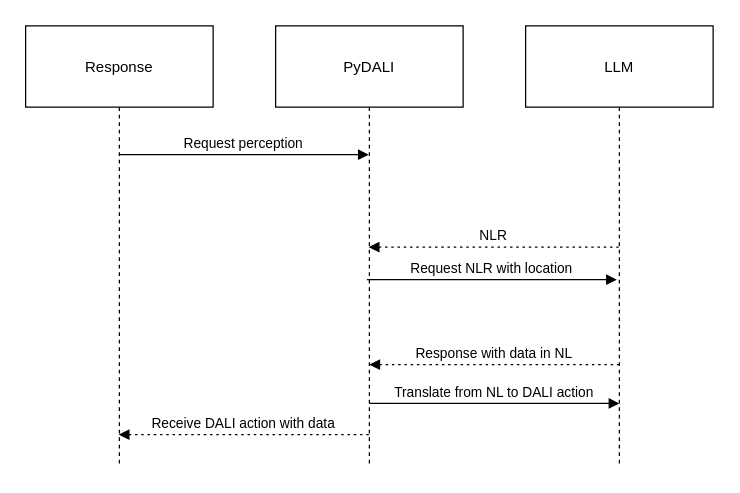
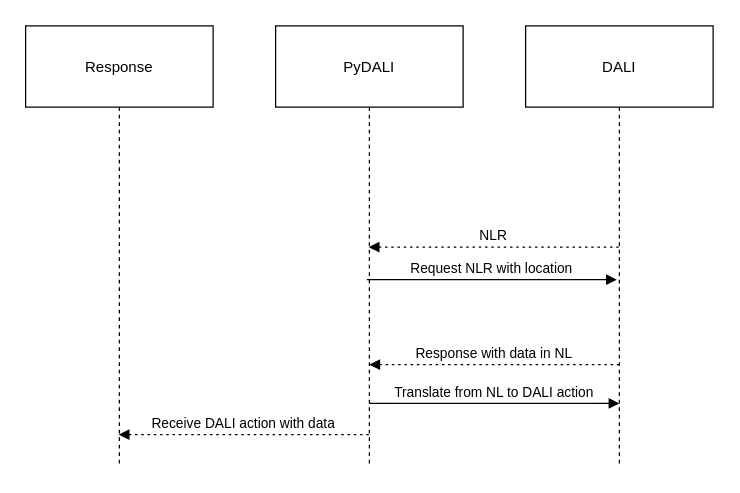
  <mxCell id="0" />
  <mxCell id="1" parent="0" />
  <mxCell id="2" value="Response" style="shape=umlLifeline;perimeter=lifelinePerimeter;whiteSpace=wrap;container=1;dropTarget=0;collapsible=0;recursiveResize=0;outlineConnect=0;portConstraint=eastwest;newEdgeStyle={&quot;edgeStyle&quot;:&quot;elbowEdgeStyle&quot;,&quot;elbow&quot;:&quot;vertical&quot;,&quot;curved&quot;:0,&quot;rounded&quot;:0};size=65;" parent="1" vertex="1"><mxGeometry width="150" height="352" as="geometry" x="20" y="20" /></mxCell>
  <mxCell id="3" value="PyDALI" style="shape=umlLifeline;perimeter=lifelinePerimeter;whiteSpace=wrap;container=1;dropTarget=0;collapsible=0;recursiveResize=0;outlineConnect=0;portConstraint=eastwest;newEdgeStyle={&quot;edgeStyle&quot;:&quot;elbowEdgeStyle&quot;,&quot;elbow&quot;:&quot;vertical&quot;,&quot;curved&quot;:0,&quot;rounded&quot;:0};size=65;" parent="1" vertex="1"><mxGeometry x="220" width="150" height="352" as="geometry" y="20" /></mxCell>
- <mxCell id="4" value="LLM" style="shape=umlLifeline;perimeter=lifelinePerimeter;whiteSpace=wrap;container=1;dropTarget=0;collapsible=0;recursiveResize=0;outlineConnect=0;portConstraint=eastwest;newEdgeStyle={&quot;edgeStyle&quot;:&quot;elbowEdgeStyle&quot;,&quot;elbow&quot;:&quot;vertical&quot;,&quot;curved&quot;:0,&quot;rounded&quot;:0};size=65;" parent="1" vertex="1"><mxGeometry x="420" width="150" height="352" as="geometry" y="20" /></mxCell>
- <mxCell id="5" value="Request perception" style="verticalAlign=bottom;edgeStyle=elbowEdgeStyle;elbow=horizontal;curved=0;rounded=0;endArrow=block;" parent="1" source="2" target="3" edge="1"><mxGeometry relative="1" as="geometry"><Array as="points"><mxPoint x="204" y="123" /></Array></mxGeometry></mxCell>
+ <mxCell id="4" value="DALI" style="shape=umlLifeline;perimeter=lifelinePerimeter;whiteSpace=wrap;container=1;dropTarget=0;collapsible=0;recursiveResize=0;outlineConnect=0;portConstraint=eastwest;newEdgeStyle={&quot;edgeStyle&quot;:&quot;elbowEdgeStyle&quot;,&quot;elbow&quot;:&quot;vertical&quot;,&quot;curved&quot;:0,&quot;rounded&quot;:0};size=65;" parent="1" vertex="1"><mxGeometry x="420" width="150" height="352" as="geometry" y="20" /></mxCell>
  <mxCell id="6" value="NLR" style="verticalAlign=bottom;edgeStyle=elbowEdgeStyle;elbow=vertical;curved=0;rounded=0;dashed=1;dashPattern=2 3;endArrow=block;" parent="1" edge="1"><mxGeometry relative="1" as="geometry"><Array as="points"><mxPoint x="407" y="197" /></Array><mxPoint x="494.5" y="197" as="sourcePoint" /><mxPoint x="294.5" y="197" as="targetPoint" /></mxGeometry></mxCell>
  <mxCell id="7" value="Receive DALI action with data" style="verticalAlign=bottom;edgeStyle=elbowEdgeStyle;elbow=vertical;curved=0;rounded=0;dashed=1;dashPattern=2 3;endArrow=block;" parent="1" edge="1"><mxGeometry relative="1" as="geometry"><Array as="points"><mxPoint x="207" y="347" /></Array><mxPoint x="294.5" y="347" as="sourcePoint" /><mxPoint x="94.5" y="347" as="targetPoint" /></mxGeometry></mxCell>
  <mxCell id="8" value="Request NLR with location" style="verticalAlign=bottom;edgeStyle=elbowEdgeStyle;elbow=vertical;curved=0;rounded=0;endArrow=block;" edge="1" parent="1"><mxGeometry relative="1" as="geometry"><Array as="points"><mxPoint x="402" y="223" /></Array><mxPoint x="293" y="223" as="sourcePoint" /><mxPoint x="493" y="223" as="targetPoint" /></mxGeometry></mxCell>
  <mxCell id="9" value="Response with data in NL" style="verticalAlign=bottom;edgeStyle=elbowEdgeStyle;elbow=vertical;curved=0;rounded=0;dashed=1;dashPattern=2 3;endArrow=block;" edge="1" parent="1"><mxGeometry relative="1" as="geometry"><Array as="points"><mxPoint x="407" y="291" /></Array><mxPoint x="495" y="291" as="sourcePoint" /><mxPoint x="295" y="291" as="targetPoint" /></mxGeometry></mxCell>
  <mxCell id="10" value="Translate from NL to DALI action" style="verticalAlign=bottom;edgeStyle=elbowEdgeStyle;elbow=vertical;curved=0;rounded=0;endArrow=block;" edge="1" parent="1"><mxGeometry relative="1" as="geometry"><Array as="points"><mxPoint x="404" y="322" /></Array><mxPoint x="295" y="322" as="sourcePoint" /><mxPoint x="495" y="322" as="targetPoint" /></mxGeometry></mxCell>
